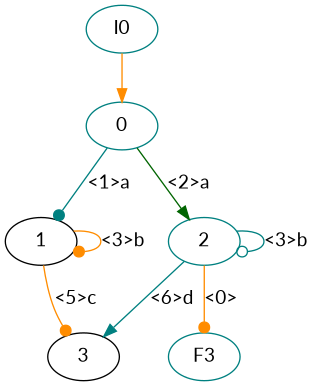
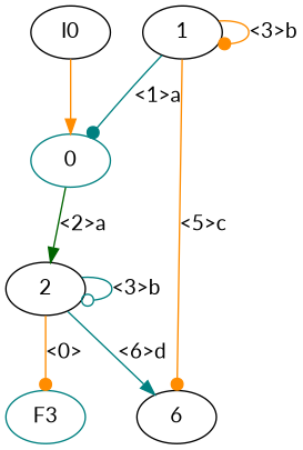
  digraph {
    fontname=Lato
    vcsn_context="lal(abcd), zmin"
    node [color=teal fontname=Lato]
    edge [arrowhead=dot color=darkorange fontname=Lato]
-   I0
+   I0 [color=black]
    0
    1 [color=black]
-   2
-   3 [color=black]
+   2 [color=black]
+   3 [color=black label=6]
    F3
    I0 -> 0 [arrowhead=normal]
-   0 -> 1 [color=teal label="<1>a"]
+   1 -> 0 [color=teal label="<1>a"]
    0 -> 2 [arrowhead=normal color=darkgreen label="<2>a"]
    1 -> 1 [label="<3>b"]
    1 -> 3 [label="<5>c"]
    2 -> 2 [arrowhead=odot color=teal label="<3>b"]
    2 -> 3 [arrowhead=normal color=teal label="<6>d"]
    2 -> F3 [label="<0>"]
  }
